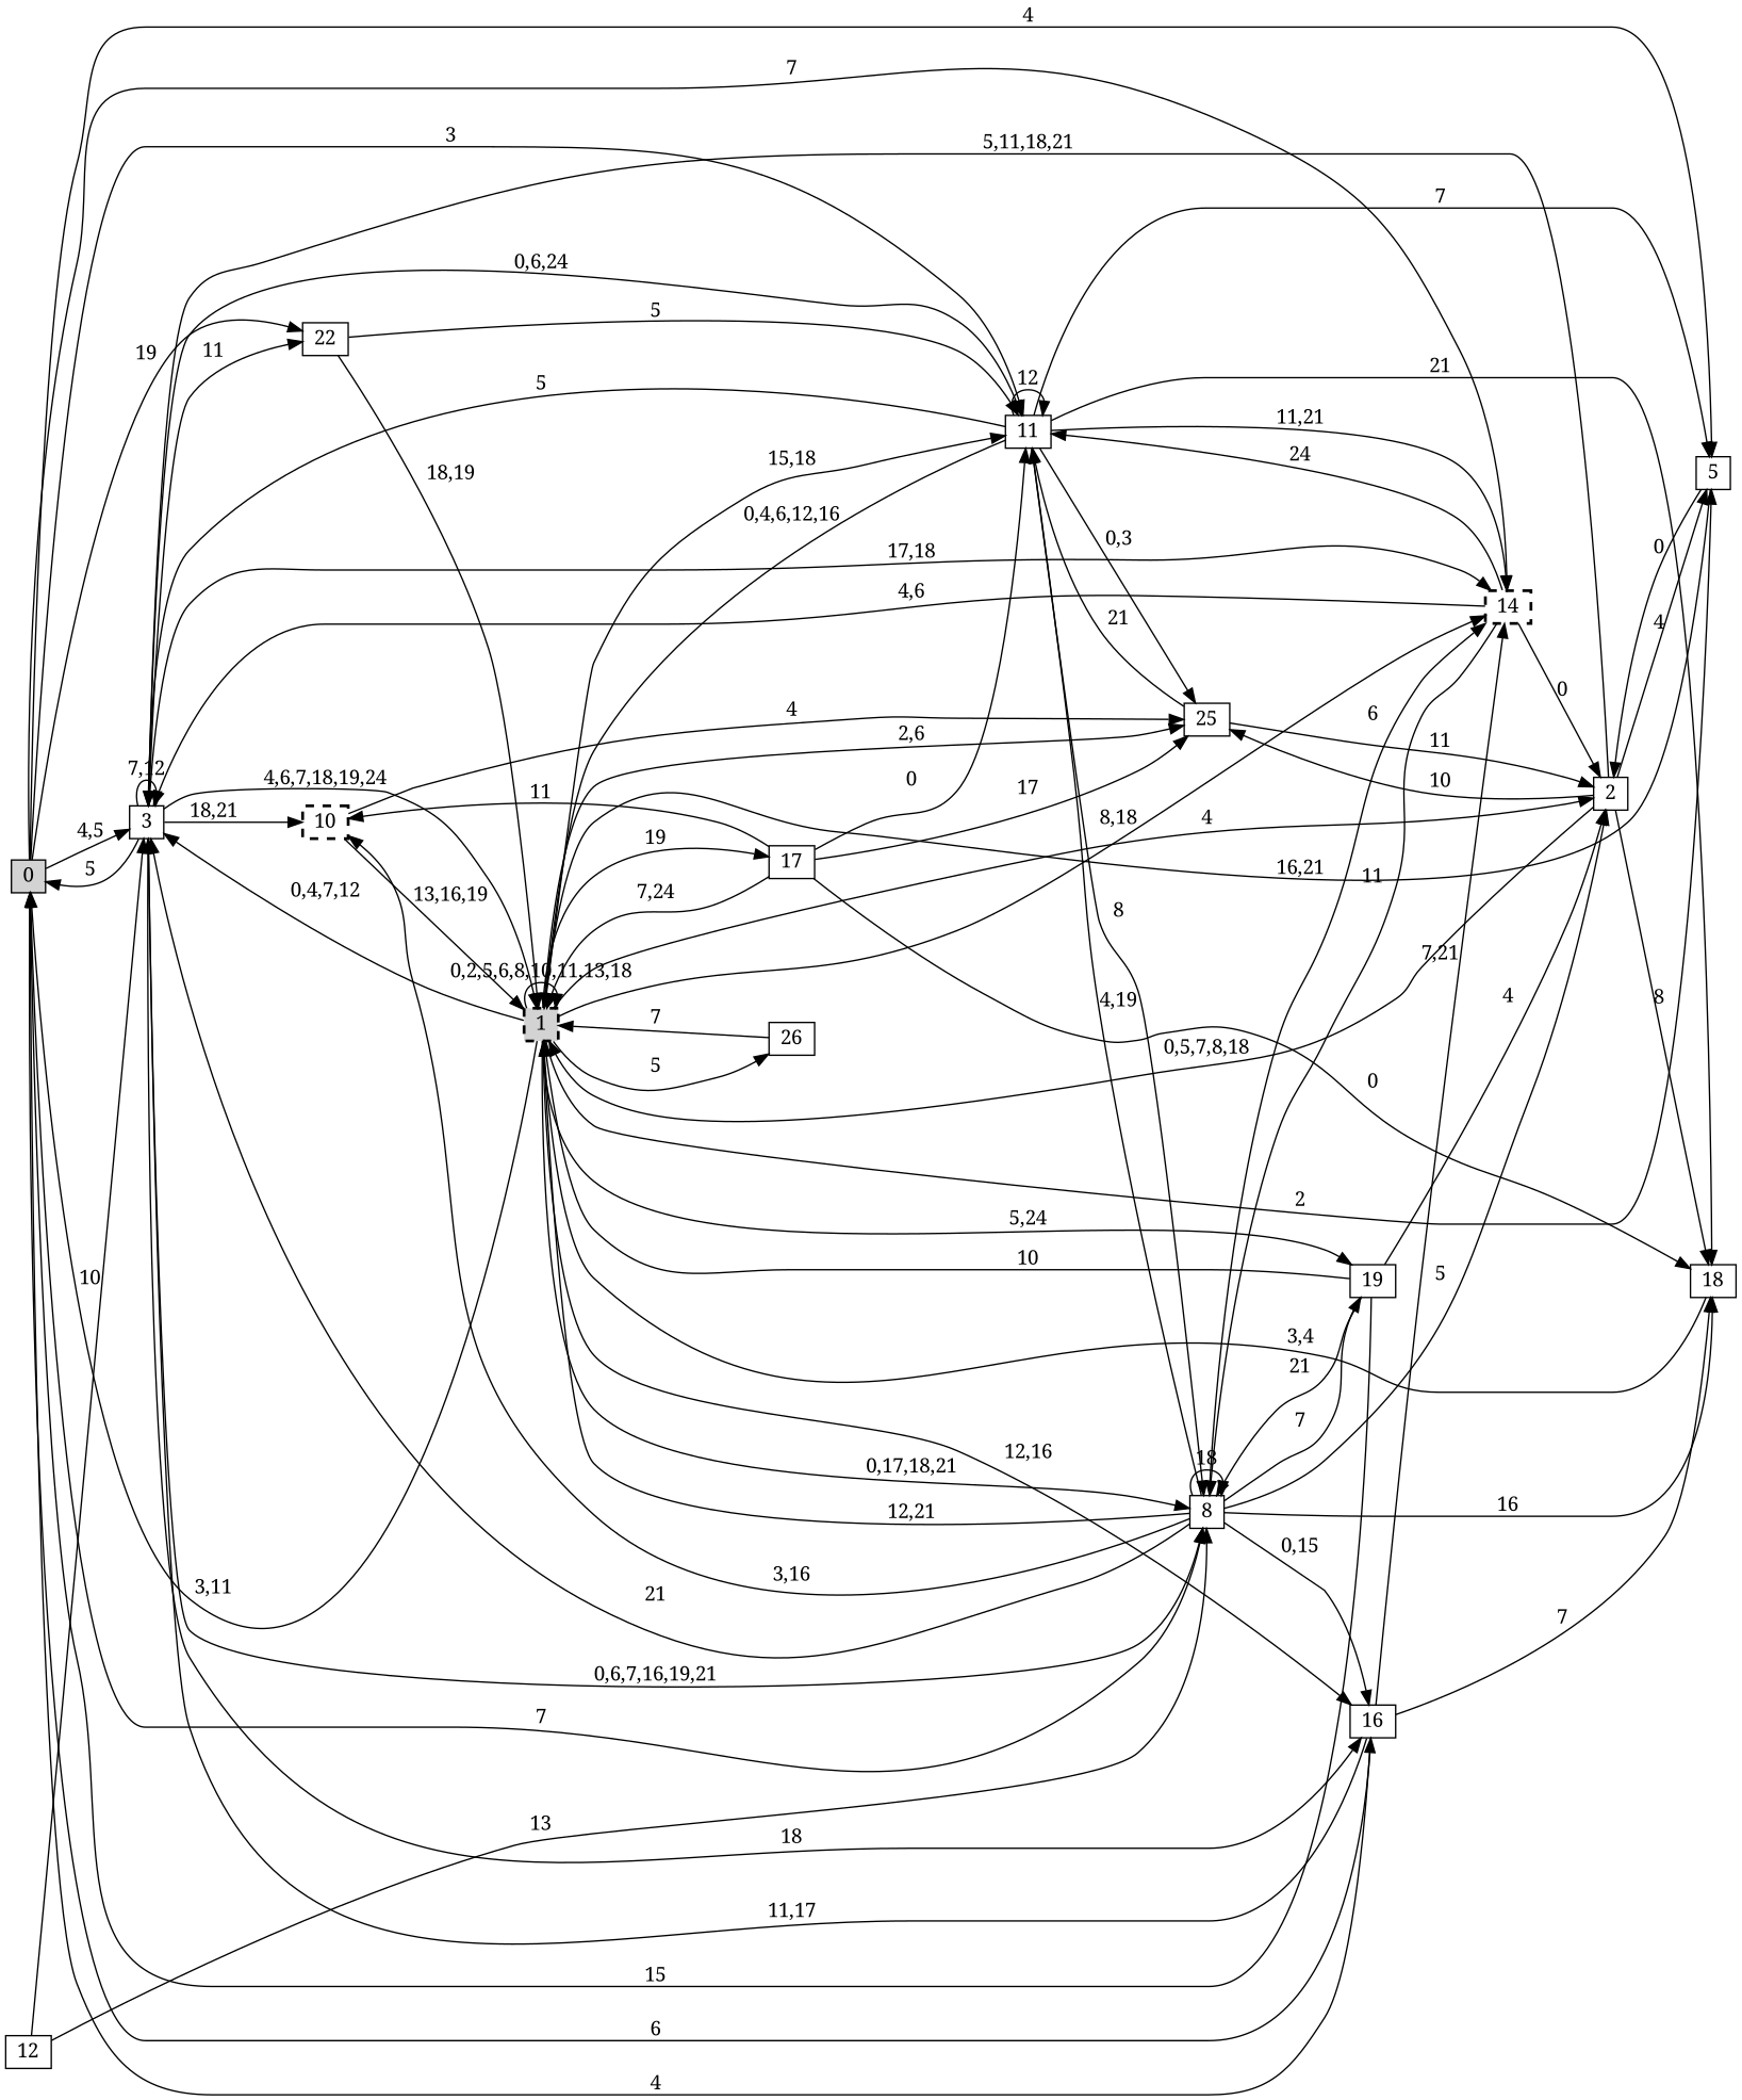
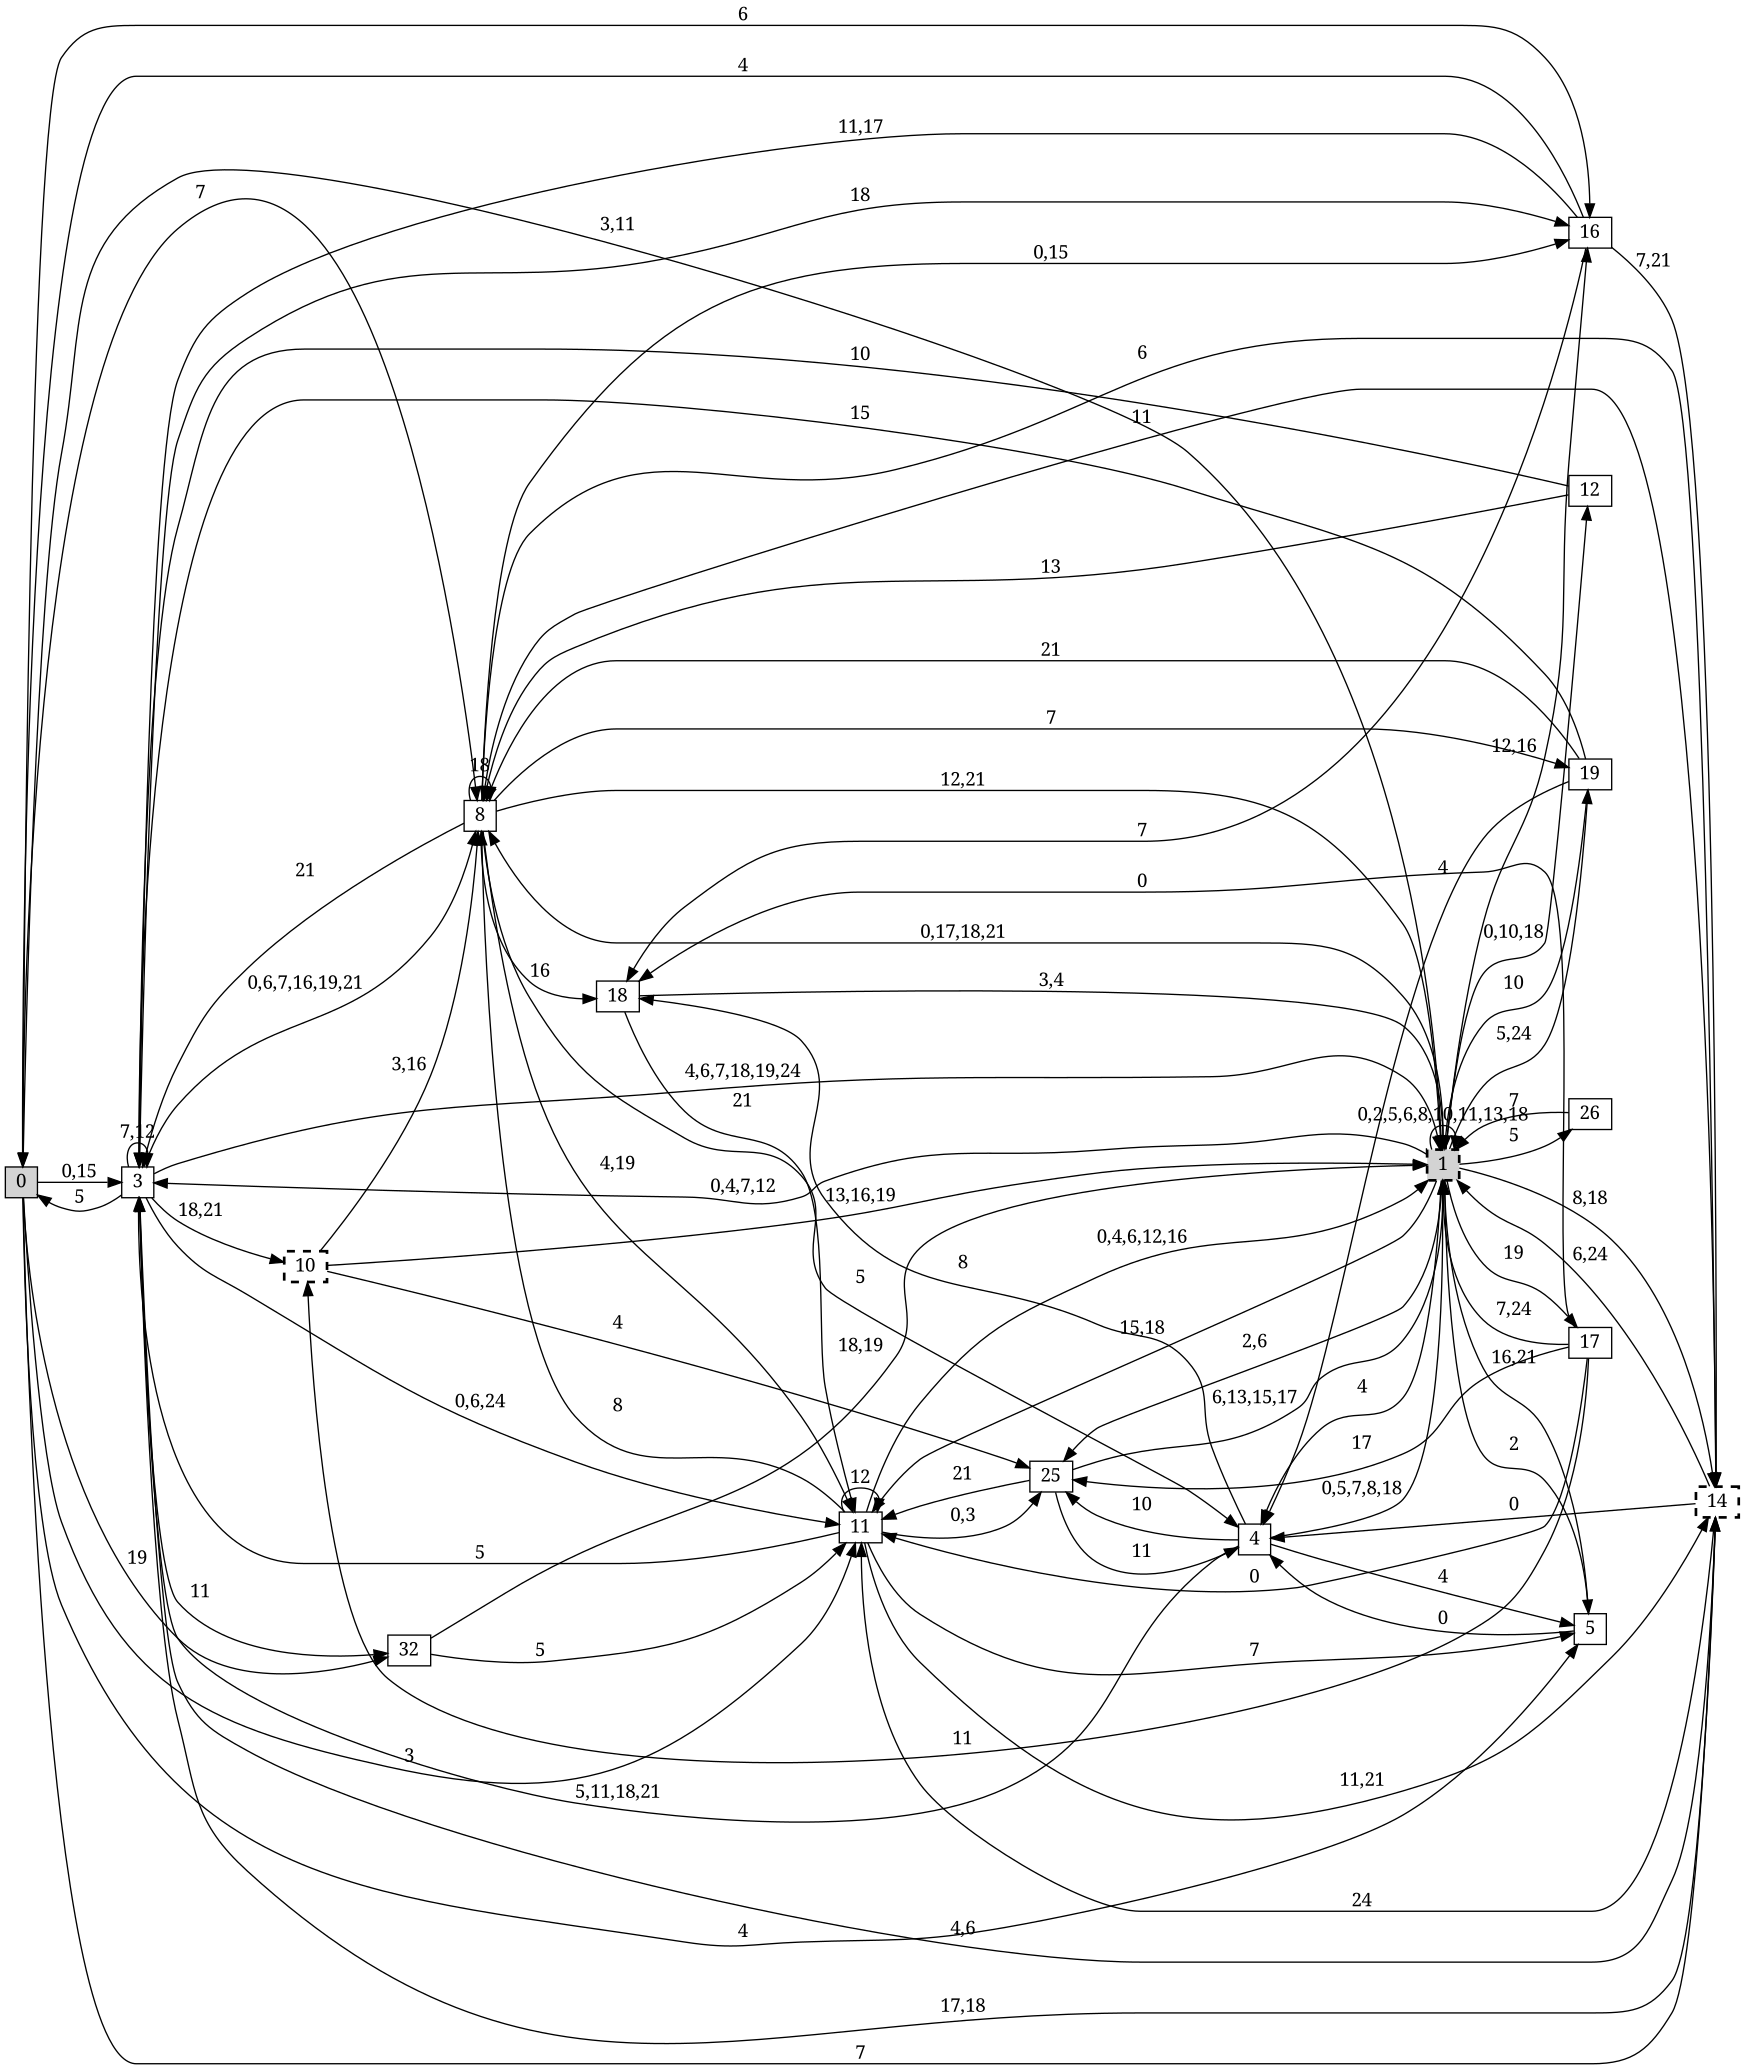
  digraph {
    fontname="Noto Serif"
    rankdir=LR
    node [fontname="Noto Serif" shape=box]
    edge [fontname="Noto Serif"]
    n1 [height=0.1 label=0 style=filled width=0.1]
    n2 [height=0.1 label=3 width=0.1]
    n3 [height=0.1 label=5 width=0.1]
    n4 [height=0.1 label=8 width=0.1]
    n5 [height=0.1 label=11 width=0.1]
    n6 [height=0.1 label=14 style="bold,dashed" width=0.1]
    n7 [height=0.1 label=16 width=0.1]
-   n8 [height=0.1 label=22 width=0.1]
+   n8 [height=0.1 label=32 width=0.1]
    n9 [height=0.1 label=1 style="filled,bold,dashed" width=0.1]
    n10 [height=0.1 label=10 style="bold,dashed" width=0.1]
-   n11 [height=0.1 label=2 width=0.1]
+   n11 [height=0.1 label=4 width=0.1]
    n12 [height=0.1 label=19 width=0.1]
    n13 [height=0.1 label=18 width=0.1]
    n14 [height=0.1 label=25 width=0.1]
    n15 [height=0.1 label=12 width=0.1]
    n16 [height=0.1 label=17 width=0.1]
    n17 [height=0.1 label=26 width=0.1]
-   n1 -> n2 [label="4,5"]
+   n1 -> n2 [label="0,15"]
    n1 -> n3 [label=4]
    n1 -> n4 [label=7]
    n1 -> n5 [label=3]
    n1 -> n6 [label=7]
    n1 -> n7 [label=6]
    n1 -> n8 [label=19]
    n2 -> n1 [label=5]
    n2 -> n2 [label="7,12"]
    n2 -> n4 [label="0,6,7,16,19,21"]
    n2 -> n5 [label="0,6,24"]
    n2 -> n6 [label="17,18"]
    n2 -> n7 [label=18]
    n2 -> n8 [label=11]
    n2 -> n9 [label="4,6,7,18,19,24"]
    n2 -> n10 [label="18,21"]
    n3 -> n9 [label="16,21"]
    n3 -> n11 [label=0]
    n4 -> n2 [label=21]
    n4 -> n4 [label=18]
    n4 -> n5 [label="4,19"]
    n4 -> n6 [label=6]
    n4 -> n7 [label="0,15"]
    n4 -> n9 [label="12,21"]
-   n4 -> n10 [label="3,16"]
+   n10 -> n4 [label="3,16"]
    n4 -> n11 [label=5]
    n4 -> n12 [label=7]
    n4 -> n13 [label=16]
    n5 -> n2 [label=5]
    n5 -> n3 [label=7]
    n5 -> n4 [label=8]
    n5 -> n5 [label=12]
    n5 -> n6 [label="11,21"]
    n5 -> n9 [label="0,4,6,12,16"]
-   n5 -> n13 [label=21]
+   n13 -> n5 [label=21]
    n5 -> n14 [label="0,3"]
    n6 -> n2 [label="4,6"]
    n6 -> n4 [label=11]
    n6 -> n5 [label=24]
+   n6 -> n9 [label="6,24"]
    n6 -> n11 [label=0]
    n7 -> n1 [label=4]
    n7 -> n2 [label="11,17"]
    n7 -> n6 [label="7,21"]
    n7 -> n13 [label=7]
    n8 -> n5 [label=5]
    n8 -> n9 [label="18,19"]
    n9 -> n1 [label="3,11"]
    n9 -> n2 [label="0,4,7,12"]
    n9 -> n3 [label=2]
    n9 -> n4 [label="0,17,18,21"]
    n9 -> n5 [label="15,18"]
    n9 -> n6 [label="8,18"]
    n9 -> n7 [label="12,16"]
    n9 -> n9 [label="0,2,5,6,8,10,11,13,18"]
    n9 -> n11 [label=4]
    n9 -> n12 [label="5,24"]
    n9 -> n14 [label="2,6"]
+   n9 -> n15 [label="0,10,18"]
    n9 -> n16 [label=19]
    n9 -> n17 [label=5]
    n10 -> n9 [label="13,16,19"]
    n10 -> n14 [label=4]
    n11 -> n2 [label="5,11,18,21"]
    n11 -> n3 [label=4]
    n11 -> n9 [label="0,5,7,8,18"]
    n11 -> n13 [label=8]
    n11 -> n14 [label=10]
-   n12 -> n1 [label=15]
+   n12 -> n2 [label=15]
    n12 -> n4 [label=21]
    n12 -> n9 [label=10]
    n12 -> n11 [label=4]
    n13 -> n9 [label="3,4"]
    n14 -> n5 [label=21]
+   n14 -> n9 [label="6,13,15,17"]
    n14 -> n11 [label=11]
    n15 -> n2 [label=10]
    n15 -> n4 [label=13]
    n16 -> n5 [label=0]
    n16 -> n9 [label="7,24"]
    n16 -> n10 [label=11]
    n16 -> n13 [label=0]
    n16 -> n14 [label=17]
    n17 -> n9 [label=7]
  }
